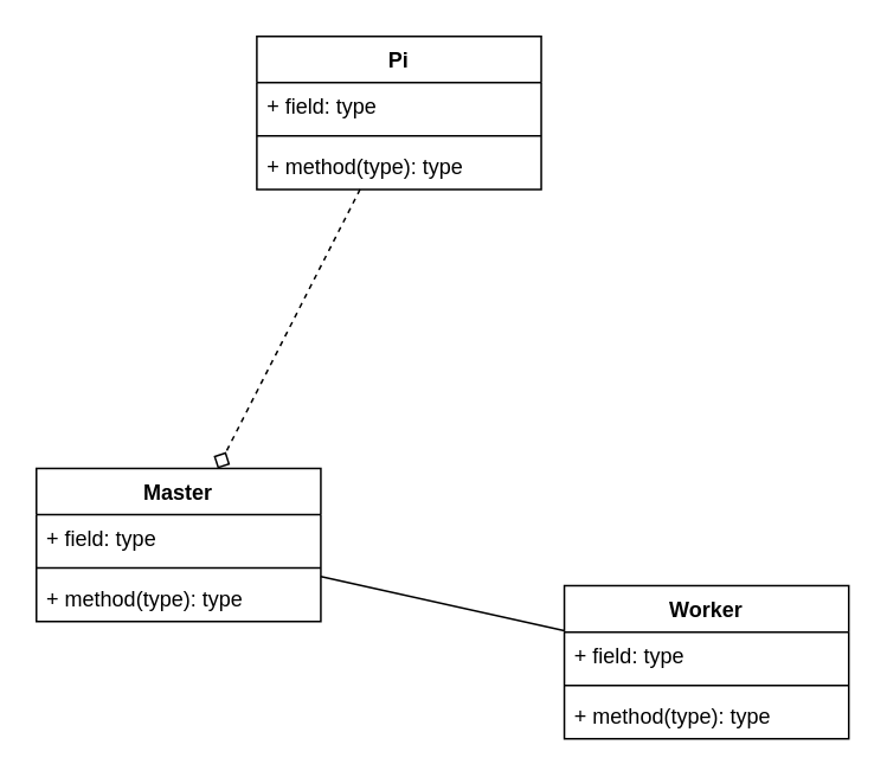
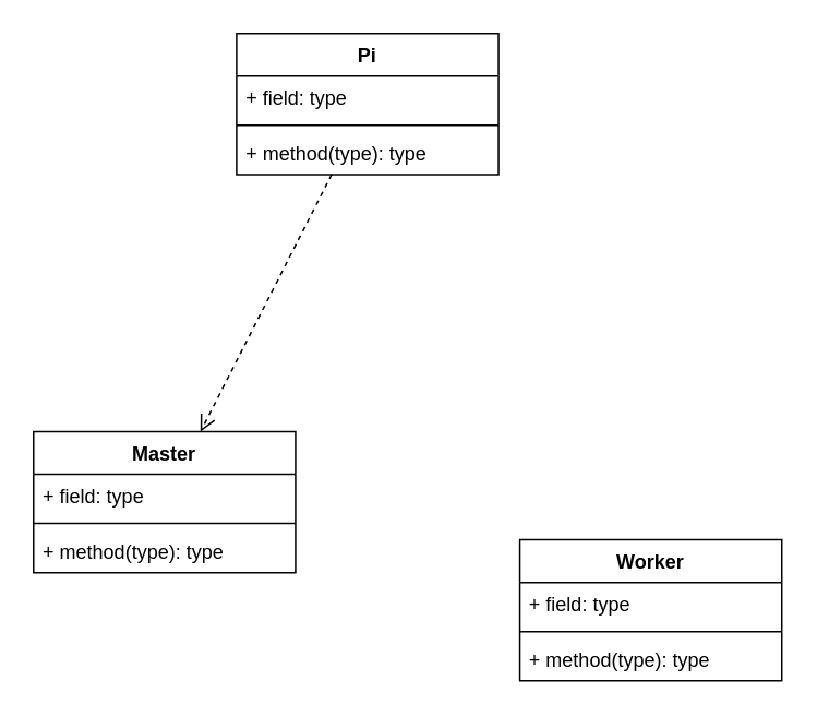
  <mxCell id="0" />
  <mxCell id="1" parent="0" />
  <mxCell id="2" value="Pi" style="swimlane;fontStyle=1;align=center;verticalAlign=top;childLayout=stackLayout;horizontal=1;startSize=26;horizontalStack=0;resizeParent=1;resizeParentMax=0;resizeLast=0;collapsible=1;marginBottom=0;whiteSpace=wrap;html=1;" vertex="1" parent="1"><mxGeometry x="144" y="20" width="160" height="86" as="geometry" /></mxCell>
  <mxCell id="3" value="+ field: type" style="text;strokeColor=none;fillColor=none;align=left;verticalAlign=top;spacingLeft=4;spacingRight=4;overflow=hidden;rotatable=0;points=[[0,0.5],[1,0.5]];portConstraint=eastwest;whiteSpace=wrap;html=1;" vertex="1" parent="2"><mxGeometry y="26" width="160" height="26" as="geometry" /></mxCell>
  <mxCell id="4" value="" style="line;strokeWidth=1;fillColor=none;align=left;verticalAlign=middle;spacingTop=-1;spacingLeft=3;spacingRight=3;rotatable=0;labelPosition=right;points=[];portConstraint=eastwest;strokeColor=inherit;" vertex="1" parent="2"><mxGeometry y="52" width="160" height="8" as="geometry" /></mxCell>
  <mxCell id="5" value="+ method(type): type" style="text;strokeColor=none;fillColor=none;align=left;verticalAlign=top;spacingLeft=4;spacingRight=4;overflow=hidden;rotatable=0;points=[[0,0.5],[1,0.5]];portConstraint=eastwest;whiteSpace=wrap;html=1;" vertex="1" parent="2"><mxGeometry y="60" width="160" height="26" as="geometry" /></mxCell>
  <mxCell id="6" value="Master" style="swimlane;fontStyle=1;align=center;verticalAlign=top;childLayout=stackLayout;horizontal=1;startSize=26;horizontalStack=0;resizeParent=1;resizeParentMax=0;resizeLast=0;collapsible=1;marginBottom=0;whiteSpace=wrap;html=1;" vertex="1" parent="1"><mxGeometry x="20" y="263" width="160" height="86" as="geometry" /></mxCell>
  <mxCell id="7" value="+ field: type" style="text;strokeColor=none;fillColor=none;align=left;verticalAlign=top;spacingLeft=4;spacingRight=4;overflow=hidden;rotatable=0;points=[[0,0.5],[1,0.5]];portConstraint=eastwest;whiteSpace=wrap;html=1;" vertex="1" parent="6"><mxGeometry y="26" width="160" height="26" as="geometry" /></mxCell>
  <mxCell id="8" value="" style="line;strokeWidth=1;fillColor=none;align=left;verticalAlign=middle;spacingTop=-1;spacingLeft=3;spacingRight=3;rotatable=0;labelPosition=right;points=[];portConstraint=eastwest;strokeColor=inherit;" vertex="1" parent="6"><mxGeometry y="52" width="160" height="8" as="geometry" /></mxCell>
  <mxCell id="9" value="+ method(type): type" style="text;strokeColor=none;fillColor=none;align=left;verticalAlign=top;spacingLeft=4;spacingRight=4;overflow=hidden;rotatable=0;points=[[0,0.5],[1,0.5]];portConstraint=eastwest;whiteSpace=wrap;html=1;" vertex="1" parent="6"><mxGeometry y="60" width="160" height="26" as="geometry" /></mxCell>
  <mxCell id="10" value="Worker" style="swimlane;fontStyle=1;align=center;verticalAlign=top;childLayout=stackLayout;horizontal=1;startSize=26;horizontalStack=0;resizeParent=1;resizeParentMax=0;resizeLast=0;collapsible=1;marginBottom=0;whiteSpace=wrap;html=1;" vertex="1" parent="1"><mxGeometry x="317" y="329" width="160" height="86" as="geometry" /></mxCell>
  <mxCell id="11" value="+ field: type" style="text;strokeColor=none;fillColor=none;align=left;verticalAlign=top;spacingLeft=4;spacingRight=4;overflow=hidden;rotatable=0;points=[[0,0.5],[1,0.5]];portConstraint=eastwest;whiteSpace=wrap;html=1;" vertex="1" parent="10"><mxGeometry y="26" width="160" height="26" as="geometry" /></mxCell>
  <mxCell id="12" value="" style="line;strokeWidth=1;fillColor=none;align=left;verticalAlign=middle;spacingTop=-1;spacingLeft=3;spacingRight=3;rotatable=0;labelPosition=right;points=[];portConstraint=eastwest;strokeColor=inherit;" vertex="1" parent="10"><mxGeometry y="52" width="160" height="8" as="geometry" /></mxCell>
  <mxCell id="13" value="+ method(type): type" style="text;strokeColor=none;fillColor=none;align=left;verticalAlign=top;spacingLeft=4;spacingRight=4;overflow=hidden;rotatable=0;points=[[0,0.5],[1,0.5]];portConstraint=eastwest;whiteSpace=wrap;html=1;" vertex="1" parent="10"><mxGeometry y="60" width="160" height="26" as="geometry" /></mxCell>
- <mxCell id="14" value="" style="endArrow=diamond;html=1;rounded=0;fontSize=12;startSize=8;endSize=8;curved=1;endFill=0;dashed=1;" edge="1" parent="1" source="2" target="6"><mxGeometry width="50" height="50" relative="1" as="geometry"><mxPoint x="3" y="119" as="sourcePoint" /><mxPoint x="53" y="69" as="targetPoint" /></mxGeometry></mxCell>
- <mxCell id="15" value="" style="endArrow=none;html=1;rounded=0;fontSize=12;startSize=8;endSize=8;curved=1;endFill=0;strokeColor=default;" edge="1" parent="1" source="6" target="10"><mxGeometry width="50" height="50" relative="1" as="geometry"><mxPoint x="240" y="303" as="sourcePoint" /><mxPoint x="290" y="253" as="targetPoint" /></mxGeometry></mxCell>
+ <mxCell id="14" value="" style="endArrow=open;html=1;rounded=0;fontSize=12;startSize=8;endSize=8;curved=1;endFill=0;dashed=1;" edge="1" parent="1" source="2" target="6"><mxGeometry width="50" height="50" relative="1" as="geometry"><mxPoint x="3" y="119" as="sourcePoint" /><mxPoint x="53" y="69" as="targetPoint" /></mxGeometry></mxCell>
